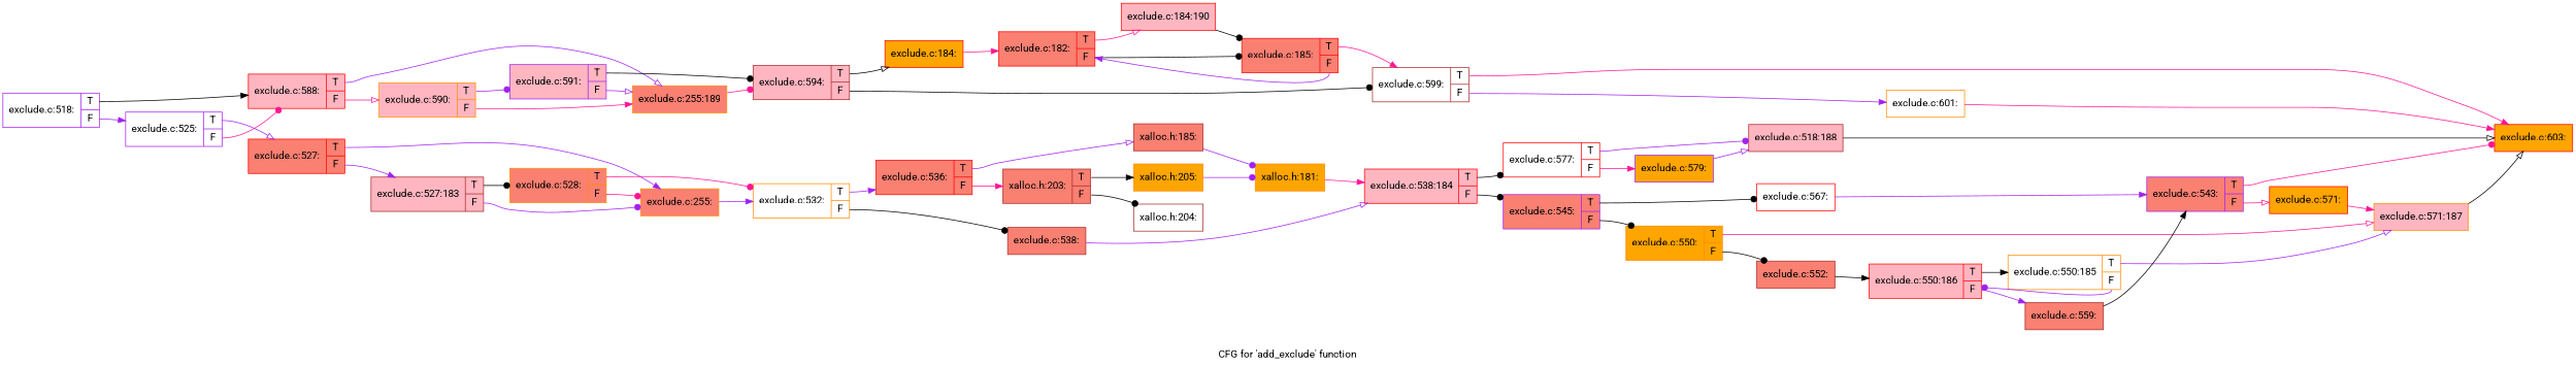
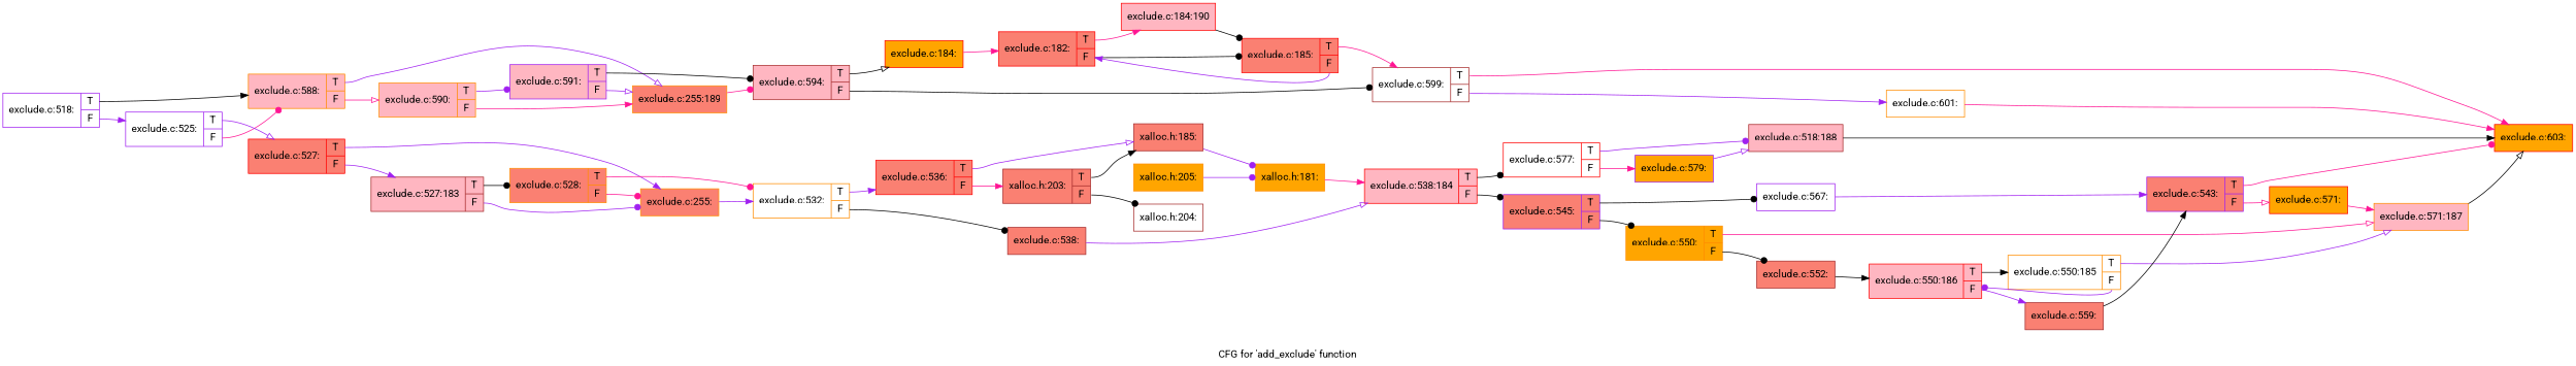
  digraph {
    fontname=Roboto
    label="CFG for 'add_exclude' function"
    rankdir=LR
    node [color=darkorange fillcolor=salmon fontname=Roboto shape=record style=filled]
    edge [arrowhead=normal color=purple fontname=Roboto tailport=s0]
    n1 [color=purple fillcolor=white label="{exclude.c:518:|{<s0>T|<s1>F}}"]
-   n2 [color=red fillcolor=lightpink label="{exclude.c:588:|{<s0>T|<s1>F}}"]
+   n2 [fillcolor=lightpink label="{exclude.c:588:|{<s0>T|<s1>F}}"]
    n3 [color=purple fillcolor=white label="{exclude.c:525:|{<s0>T|<s1>F}}"]
    n4 [label="{exclude.c:255:189}"]
    n5 [fillcolor=lightpink label="{exclude.c:590:|{<s0>T|<s1>F}}"]
    n6 [color=red label="{exclude.c:527:|{<s0>T|<s1>F}}"]
    n7 [color=brown fillcolor=lightpink label="{exclude.c:594:|{<s0>T|<s1>F}}"]
    n8 [color=purple fillcolor=lightpink label="{exclude.c:591:|{<s0>T|<s1>F}}"]
    n9 [label="{exclude.c:255:}"]
    n10 [color=brown fillcolor=lightpink label="{exclude.c:527:183|{<s0>T|<s1>F}}"]
    n11 [fillcolor=white label="{exclude.c:532:|{<s0>T|<s1>F}}"]
    n12 [label="{exclude.c:528:|{<s0>T|<s1>F}}"]
    n13 [color=red label="{exclude.c:536:|{<s0>T|<s1>F}}"]
    n14 [color=brown label="{exclude.c:538:}"]
    n15 [color=brown label="{xalloc.h:185:}"]
    n16 [color=brown label="{xalloc.h:203:|{<s0>T|<s1>F}}"]
    n17 [color=red fillcolor=lightpink label="{exclude.c:538:184|{<s0>T|<s1>F}}"]
    n18 [fillcolor=orange label="{xalloc.h:181:}"]
    n19 [fillcolor=orange label="{xalloc.h:205:}"]
    n20 [color=brown fillcolor=white label="{xalloc.h:204:}"]
    n21 [color=red fillcolor=white label="{exclude.c:577:|{<s0>T|<s1>F}}"]
    n22 [color=purple label="{exclude.c:545:|{<s0>T|<s1>F}}"]
    n23 [color=brown fillcolor=lightpink label="{exclude.c:518:188}"]
    n24 [color=purple fillcolor=orange label="{exclude.c:579:}"]
-   n25 [color=red fillcolor=white label="{exclude.c:567:}"]
+   n25 [color=purple fillcolor=white label="{exclude.c:567:}"]
    n26 [fillcolor=orange label="{exclude.c:550:|{<s0>T|<s1>F}}"]
    n27 [color=red fillcolor=orange label="{exclude.c:603:}"]
    n28 [color=purple label="{exclude.c:543:|{<s0>T|<s1>F}}"]
    n29 [fillcolor=lightpink label="{exclude.c:571:187}"]
    n30 [color=brown label="{exclude.c:552:}"]
    n31 [color=red fillcolor=orange label="{exclude.c:571:}"]
    n32 [color=red fillcolor=lightpink label="{exclude.c:550:186|{<s0>T|<s1>F}}"]
    n33 [fillcolor=white label="{exclude.c:550:185|{<s0>T|<s1>F}}"]
    n34 [color=brown label="{exclude.c:559:}"]
    n35 [color=red fillcolor=orange label="{exclude.c:184:}"]
    n36 [color=brown fillcolor=white label="{exclude.c:599:|{<s0>T|<s1>F}}"]
    n37 [color=red label="{exclude.c:182:|{<s0>T|<s1>F}}"]
    n38 [fillcolor=white label="{exclude.c:601:}"]
    n39 [color=red fillcolor=lightpink label="{exclude.c:184:190}"]
    n40 [color=red label="{exclude.c:185:|{<s0>T|<s1>F}}"]
    n1 -> n2 [color=black]
    n1 -> n3 [tailport=s1]
    n2 -> n4 [arrowhead=onormal]
    n2 -> n5 [arrowhead=onormal color=deeppink tailport=s1]
    n3 -> n2 [arrowhead=dot color=deeppink tailport=s1]
    n3 -> n6 [arrowhead=onormal]
    n4 -> n7 [arrowhead=dot color=deeppink]
    n5 -> n4 [color=deeppink tailport=s1]
    n5 -> n8 [arrowhead=dot]
    n6 -> n9
    n6 -> n10 [tailport=s1]
    n7 -> n35 [arrowhead=onormal color=black]
    n7 -> n36 [arrowhead=dot color=black tailport=s1]
    n8 -> n4 [arrowhead=onormal tailport=s1]
    n8 -> n7 [arrowhead=dot color=black]
    n9 -> n11
    n10 -> n9 [arrowhead=dot tailport=s1]
    n10 -> n12 [arrowhead=dot color=black]
    n11 -> n13
    n11 -> n14 [arrowhead=dot color=black tailport=s1]
    n12 -> n9 [arrowhead=dot color=deeppink tailport=s1]
    n12 -> n11 [arrowhead=dot color=deeppink]
    n13 -> n15 [arrowhead=onormal]
    n13 -> n16 [color=deeppink tailport=s1]
    n14 -> n17 [arrowhead=onormal]
    n15 -> n18 [arrowhead=dot]
-   n16 -> n19 [color=black]
+   n16 -> n15 [color=black]
    n16 -> n20 [arrowhead=dot color=black tailport=s1]
    n17 -> n21 [arrowhead=dot color=black]
    n17 -> n22 [arrowhead=dot color=black tailport=s1]
    n18 -> n17 [color=deeppink]
    n19 -> n18 [arrowhead=dot]
    n21 -> n23 [arrowhead=dot]
    n21 -> n24 [color=deeppink tailport=s1]
    n22 -> n25 [arrowhead=dot color=black]
    n22 -> n26 [arrowhead=dot color=black tailport=s1]
-   n23 -> n27 [arrowhead=onormal color=black]
+   n23 -> n27 [color=black]
    n24 -> n23 [arrowhead=onormal]
    n25 -> n28
    n26 -> n29 [arrowhead=onormal color=deeppink]
    n26 -> n30 [arrowhead=dot color=black tailport=s1]
    n28 -> n27 [arrowhead=dot color=deeppink]
    n28 -> n31 [arrowhead=onormal color=deeppink tailport=s1]
    n29 -> n27 [arrowhead=onormal color=black]
    n30 -> n32 [color=black]
    n31 -> n29 [color=deeppink]
    n32 -> n33 [color=black]
    n32 -> n34 [tailport=s1]
    n33 -> n29 [arrowhead=onormal]
    n33 -> n32 [arrowhead=dot tailport=s1]
    n34 -> n28 [color=black]
    n35 -> n37 [color=deeppink]
    n36 -> n27 [color=deeppink]
    n36 -> n38 [tailport=s1]
-   n37 -> n39 [arrowhead=onormal color=deeppink]
+   n37 -> n39 [color=deeppink]
    n37 -> n40 [arrowhead=dot color=black tailport=s1]
    n38 -> n27 [color=deeppink]
    n39 -> n40 [arrowhead=dot color=black]
    n40 -> n36 [color=deeppink]
    n40 -> n37 [tailport=s1]
  }
